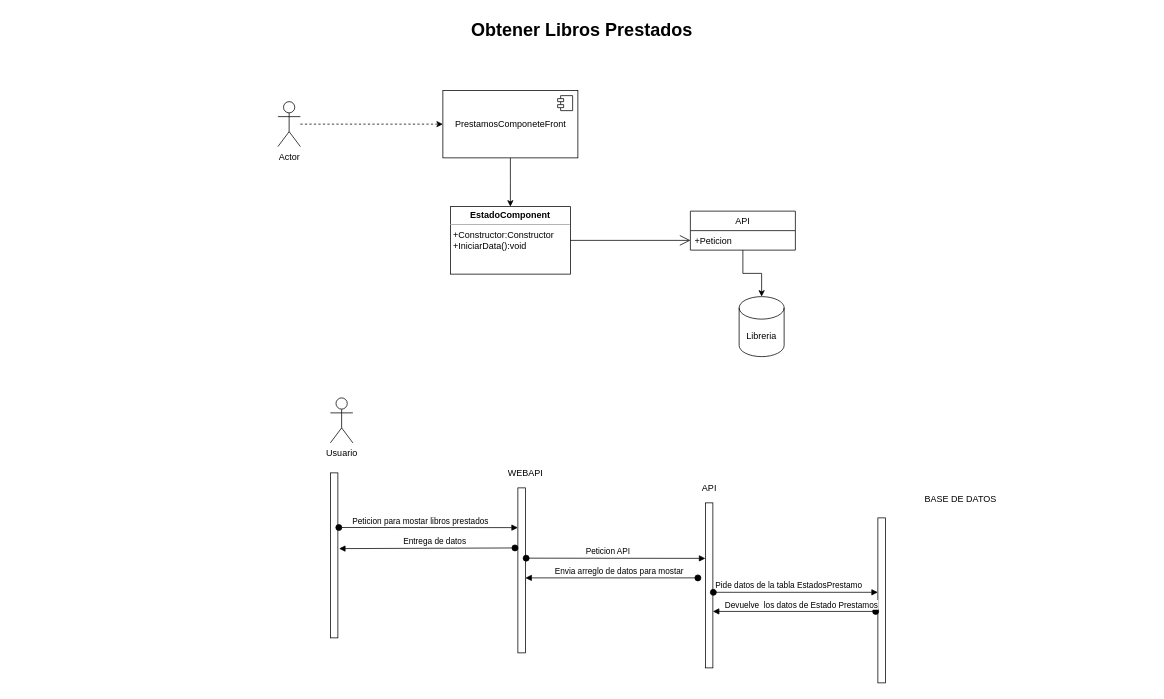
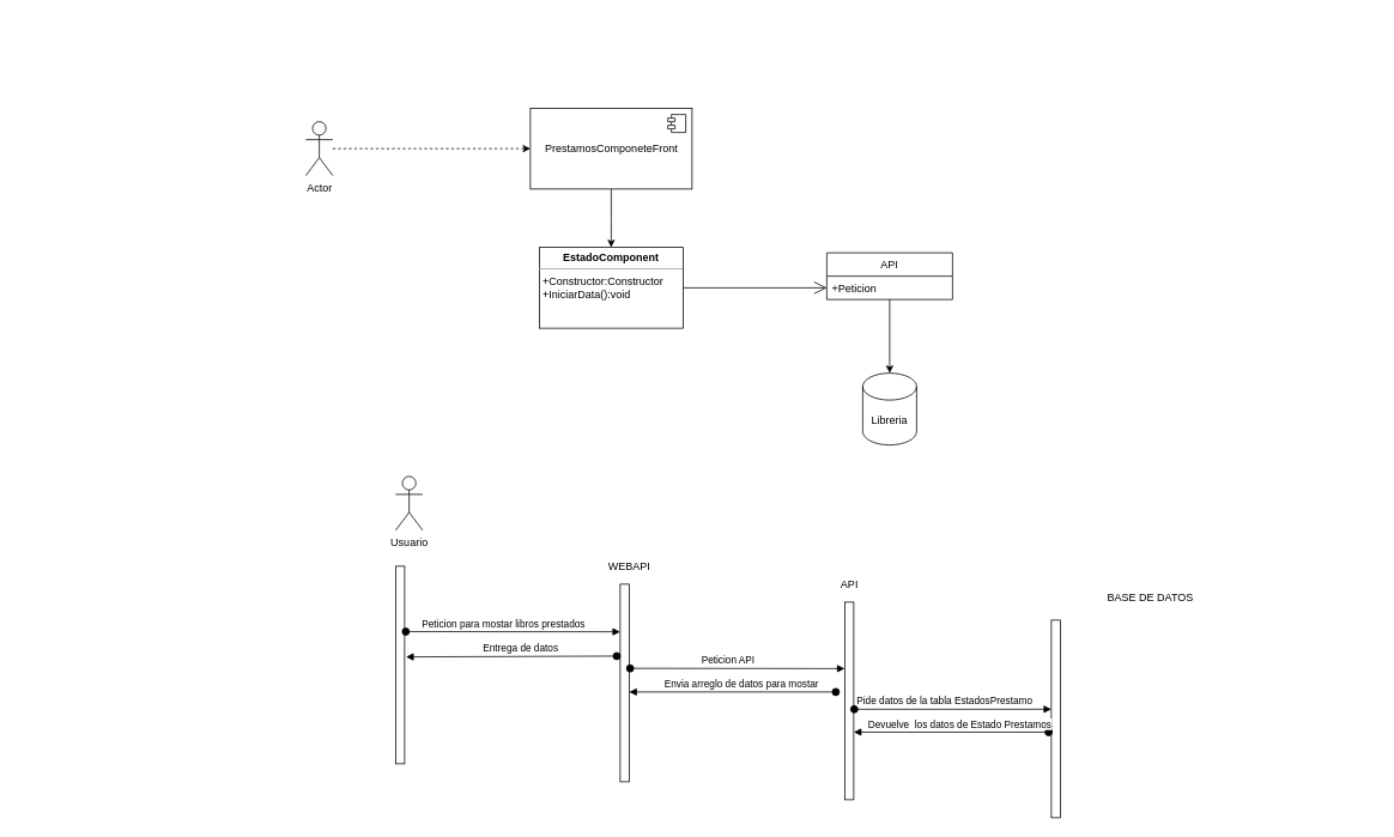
  <mxCell id="0" style=";html=1;" />
  <mxCell id="1" style=";html=1;" parent="0" />
- <mxCell id="2" value="Obtener Libros Prestados" style="text;strokeColor=none;fillColor=none;html=1;fontSize=24;fontStyle=1;verticalAlign=middle;align=center;" parent="1" vertex="1"><mxGeometry x="20" y="20" width="1510" height="40" as="geometry" /></mxCell>
  <mxCell id="3" style="edgeStyle=orthogonalEdgeStyle;rounded=0;orthogonalLoop=1;jettySize=auto;html=1;dashed=1;" edge="1" parent="1" source="4" target="6"><mxGeometry relative="1" as="geometry" /></mxCell>
- <mxCell id="4" value="Actor" style="shape=umlActor;verticalLabelPosition=bottom;verticalAlign=top;html=1;" vertex="1" parent="1"><mxGeometry x="370" y="135" width="30" height="60" as="geometry" /></mxCell>
+ <mxCell id="4" value="Actor" style="shape=umlActor;verticalLabelPosition=bottom;verticalAlign=top;html=1;" vertex="1" parent="1"><mxGeometry x="340" y="135" width="30" height="60" as="geometry" /></mxCell>
  <mxCell id="5" style="edgeStyle=orthogonalEdgeStyle;rounded=0;orthogonalLoop=1;jettySize=auto;html=1;" edge="1" parent="1" source="6"><mxGeometry relative="1" as="geometry"><mxPoint x="680" y="275" as="targetPoint" /></mxGeometry></mxCell>
  <mxCell id="6" value="PrestamosComponeteFront" style="html=1;dropTarget=0;" vertex="1" parent="1"><mxGeometry x="590" y="120" width="180" height="90" as="geometry" /></mxCell>
  <mxCell id="7" value="" style="shape=module;jettyWidth=8;jettyHeight=4;" vertex="1" parent="6"><mxGeometry x="1" width="20" height="20" relative="1" as="geometry"><mxPoint x="-27" y="7" as="offset" /></mxGeometry></mxCell>
  <mxCell id="8" value="&lt;p style=&quot;margin: 0px ; margin-top: 4px ; text-align: center&quot;&gt;&lt;b&gt;EstadoComponent&lt;/b&gt;&lt;/p&gt;&lt;hr size=&quot;1&quot;&gt;&lt;p style=&quot;margin: 0px ; margin-left: 4px&quot;&gt;&lt;/p&gt;&lt;p style=&quot;margin: 0px ; margin-left: 4px&quot;&gt;+Constructor:Constructor&lt;/p&gt;&lt;p style=&quot;margin: 0px ; margin-left: 4px&quot;&gt;&lt;span&gt;+IniciarData():void&lt;/span&gt;&lt;br&gt;&lt;/p&gt;" style="verticalAlign=top;align=left;overflow=fill;fontSize=12;fontFamily=Helvetica;html=1;" vertex="1" parent="1"><mxGeometry x="600" y="275" width="160" height="90" as="geometry" /></mxCell>
  <mxCell id="9" value="" style="endArrow=open;endFill=1;endSize=12;html=1;rounded=0;exitX=1;exitY=0.5;exitDx=0;exitDy=0;" edge="1" parent="1" source="8"><mxGeometry width="160" relative="1" as="geometry"><mxPoint x="680" y="335" as="sourcePoint" /><mxPoint x="920" y="320" as="targetPoint" /></mxGeometry></mxCell>
  <mxCell id="10" style="edgeStyle=orthogonalEdgeStyle;rounded=0;orthogonalLoop=1;jettySize=auto;html=1;" edge="1" parent="1" source="11" target="13"><mxGeometry relative="1" as="geometry" /></mxCell>
  <mxCell id="11" value="API" style="swimlane;fontStyle=0;childLayout=stackLayout;horizontal=1;startSize=26;fillColor=none;horizontalStack=0;resizeParent=1;resizeParentMax=0;resizeLast=0;collapsible=1;marginBottom=0;" vertex="1" parent="1"><mxGeometry x="920" y="281" width="140" height="52" as="geometry" /></mxCell>
  <mxCell id="12" value="+Peticion" style="text;strokeColor=none;fillColor=none;align=left;verticalAlign=top;spacingLeft=4;spacingRight=4;overflow=hidden;rotatable=0;points=[[0,0.5],[1,0.5]];portConstraint=eastwest;" vertex="1" parent="11"><mxGeometry y="26" width="140" height="26" as="geometry" /></mxCell>
- <mxCell id="13" value="Libreria" style="shape=cylinder3;whiteSpace=wrap;html=1;boundedLbl=1;backgroundOutline=1;size=15;" vertex="1" parent="1"><mxGeometry x="985" y="395" width="60" height="80" as="geometry" /></mxCell>
+ <mxCell id="13" value="Libreria" style="shape=cylinder3;whiteSpace=wrap;html=1;boundedLbl=1;backgroundOutline=1;size=15;" vertex="1" parent="1"><mxGeometry x="960" y="415" width="60" height="80" as="geometry" /></mxCell>
  <mxCell id="14" value="Usuario" style="shape=umlActor;verticalLabelPosition=bottom;verticalAlign=top;html=1;outlineConnect=0;" vertex="1" parent="1"><mxGeometry x="440" y="530" width="30" height="60" as="geometry" /></mxCell>
  <mxCell id="15" value="" style="html=1;points=[];perimeter=orthogonalPerimeter;" vertex="1" parent="1"><mxGeometry x="440" y="630" width="10" height="220" as="geometry" /></mxCell>
  <mxCell id="16" value="Peticion para mostar libros prestados" style="html=1;verticalAlign=bottom;startArrow=oval;endArrow=block;startSize=8;rounded=0;exitX=1.125;exitY=0.331;exitDx=0;exitDy=0;exitPerimeter=0;" edge="1" parent="1" source="15"><mxGeometry x="-0.089" relative="1" as="geometry"><mxPoint x="400" y="640" as="sourcePoint" /><mxPoint x="690" y="703" as="targetPoint" /><mxPoint as="offset" /></mxGeometry></mxCell>
  <mxCell id="17" value="" style="html=1;points=[];perimeter=orthogonalPerimeter;" vertex="1" parent="1"><mxGeometry x="690" y="650" width="10" height="220" as="geometry" /></mxCell>
  <mxCell id="18" value="Peticion API" style="html=1;verticalAlign=bottom;startArrow=oval;endArrow=block;startSize=8;rounded=0;exitX=1.103;exitY=0.426;exitDx=0;exitDy=0;exitPerimeter=0;" edge="1" parent="1" source="17"><mxGeometry x="-0.089" relative="1" as="geometry"><mxPoint x="461.25" y="712.82" as="sourcePoint" /><mxPoint x="940" y="744" as="targetPoint" /><mxPoint as="offset" /></mxGeometry></mxCell>
  <mxCell id="19" value="" style="html=1;points=[];perimeter=orthogonalPerimeter;" vertex="1" parent="1"><mxGeometry x="940" y="670" width="10" height="220" as="geometry" /></mxCell>
  <mxCell id="20" value="" style="html=1;points=[];perimeter=orthogonalPerimeter;" vertex="1" parent="1"><mxGeometry x="1170" y="690" width="10" height="220" as="geometry" /></mxCell>
  <mxCell id="21" value="Pide datos de la tabla EstadosPrestamo" style="html=1;verticalAlign=bottom;startArrow=oval;endArrow=block;startSize=8;rounded=0;exitX=1.064;exitY=0.542;exitDx=0;exitDy=0;exitPerimeter=0;" edge="1" parent="1" source="19" target="20"><mxGeometry x="-0.089" relative="1" as="geometry"><mxPoint x="711.03" y="753.72" as="sourcePoint" /><mxPoint x="950" y="754" as="targetPoint" /><mxPoint as="offset" /></mxGeometry></mxCell>
  <mxCell id="22" value="Devuelve&amp;nbsp; los datos de Estado Prestamos" style="html=1;verticalAlign=bottom;startArrow=oval;endArrow=block;startSize=8;rounded=0;exitX=-0.3;exitY=0.567;exitDx=0;exitDy=0;exitPerimeter=0;" edge="1" parent="1" source="20" target="19"><mxGeometry x="-0.089" relative="1" as="geometry"><mxPoint x="960.64" y="799.24" as="sourcePoint" /><mxPoint x="1180" y="799.24" as="targetPoint" /><mxPoint as="offset" /></mxGeometry></mxCell>
  <mxCell id="23" value="Envia arreglo de datos para mostar" style="html=1;verticalAlign=bottom;startArrow=oval;endArrow=block;startSize=8;rounded=0;" edge="1" parent="1" target="17"><mxGeometry x="-0.089" relative="1" as="geometry"><mxPoint x="930" y="770" as="sourcePoint" /><mxPoint x="960" y="855.54" as="targetPoint" /><mxPoint as="offset" /></mxGeometry></mxCell>
  <mxCell id="24" value="Entrega de datos" style="html=1;verticalAlign=bottom;startArrow=oval;endArrow=block;startSize=8;rounded=0;exitX=-0.391;exitY=0.364;exitDx=0;exitDy=0;exitPerimeter=0;entryX=1.155;entryY=0.459;entryDx=0;entryDy=0;entryPerimeter=0;" edge="1" parent="1" source="17" target="15"><mxGeometry x="-0.089" relative="1" as="geometry"><mxPoint x="940" y="780" as="sourcePoint" /><mxPoint x="710" y="780" as="targetPoint" /><mxPoint as="offset" /></mxGeometry></mxCell>
  <mxCell id="25" value="WEBAPI" style="text;html=1;align=center;verticalAlign=middle;resizable=0;points=[];autosize=1;strokeColor=none;fillColor=none;" vertex="1" parent="1"><mxGeometry x="670" y="620" width="60" height="20" as="geometry" /></mxCell>
  <mxCell id="26" value="API" style="text;html=1;align=center;verticalAlign=middle;resizable=0;points=[];autosize=1;strokeColor=none;fillColor=none;" vertex="1" parent="1"><mxGeometry x="930" y="640" width="30" height="20" as="geometry" /></mxCell>
  <mxCell id="27" value="BASE DE DATOS" style="text;html=1;align=center;verticalAlign=middle;resizable=0;points=[];autosize=1;strokeColor=none;fillColor=none;" vertex="1" parent="1"><mxGeometry x="1225" y="655" width="110" height="20" as="geometry" /></mxCell>
